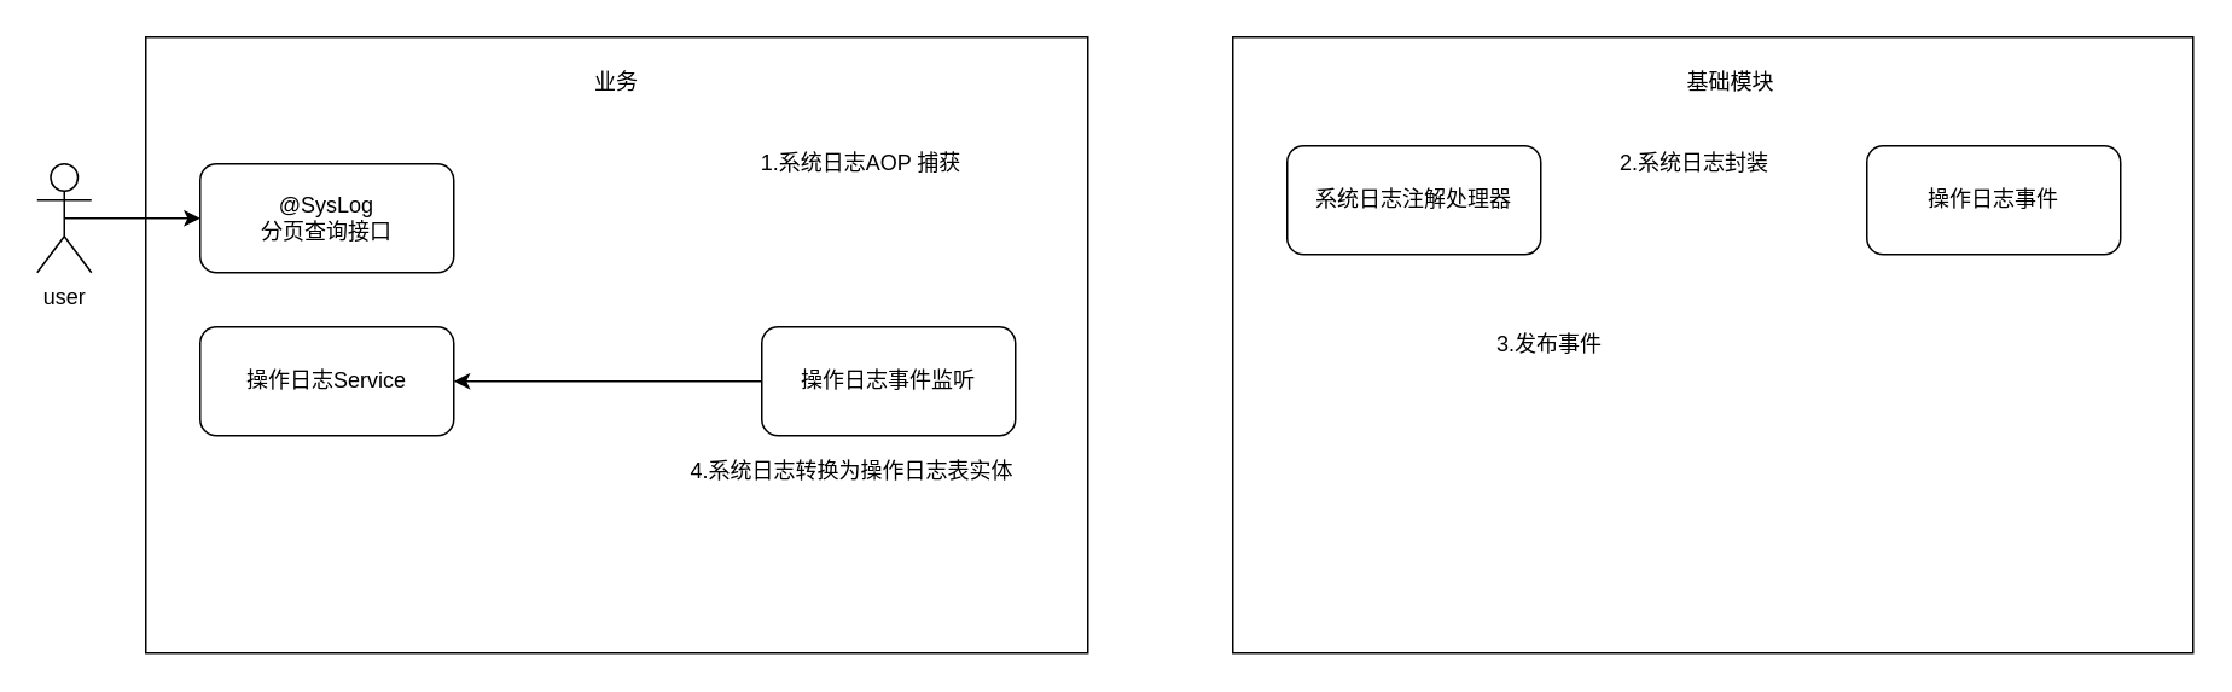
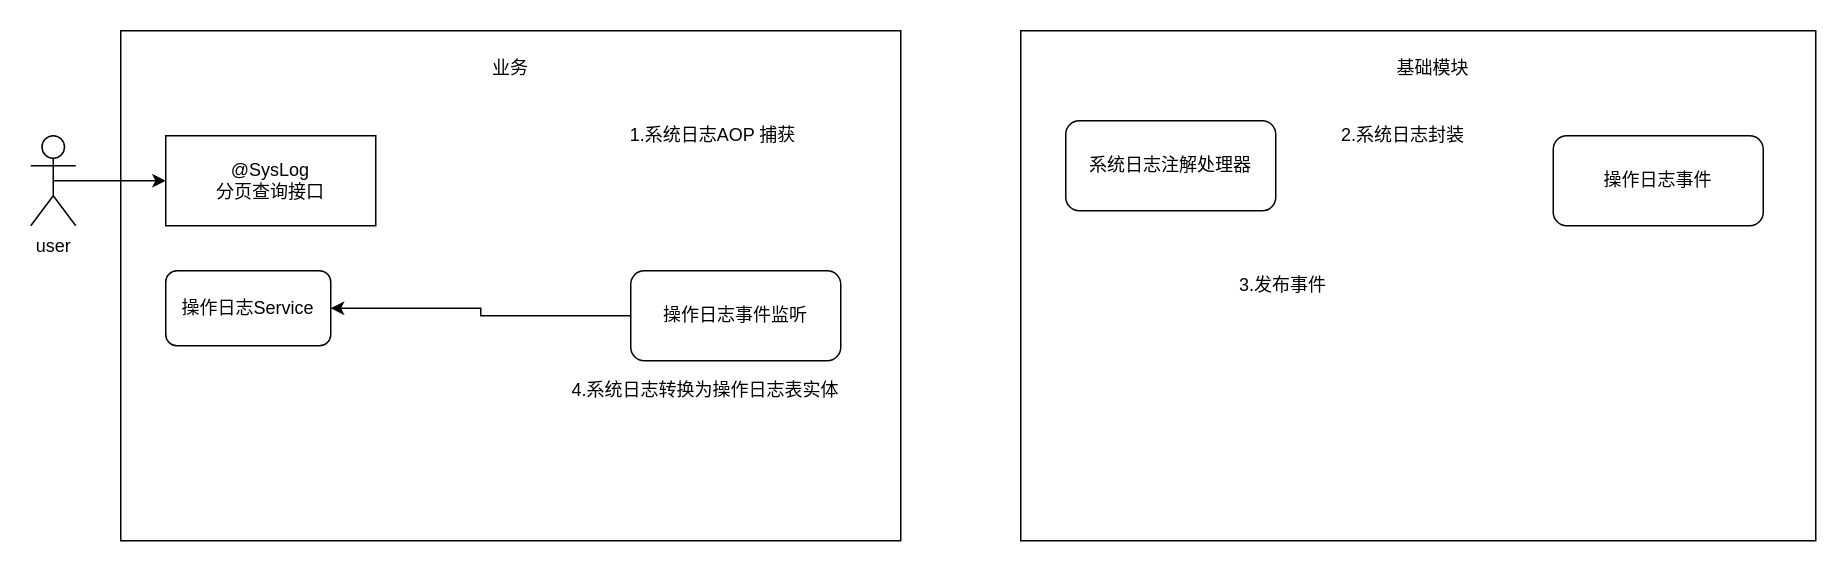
  <mxCell id="0" />
  <mxCell id="1" parent="0" />
  <mxCell id="2" value="" style="rounded=0;whiteSpace=wrap;html=1;" vertex="1" parent="1"><mxGeometry x="680" y="20" width="530" height="340" as="geometry" /></mxCell>
  <mxCell id="3" value="" style="rounded=0;whiteSpace=wrap;html=1;" vertex="1" parent="1"><mxGeometry x="80" y="20" width="520" height="340" as="geometry" /></mxCell>
  <mxCell id="4" style="edgeStyle=orthogonalEdgeStyle;rounded=0;orthogonalLoop=1;jettySize=auto;html=1;exitX=0.5;exitY=0.5;exitDx=0;exitDy=0;exitPerimeter=0;" edge="1" parent="1" source="5" target="6"><mxGeometry relative="1" as="geometry" /></mxCell>
  <mxCell id="5" value="user" style="shape=umlActor;verticalLabelPosition=bottom;verticalAlign=top;html=1;outlineConnect=0;" vertex="1" parent="1"><mxGeometry x="20" y="90" width="30" height="60" as="geometry" /></mxCell>
- <mxCell id="6" value="@SysLog&lt;br&gt;分页查询接口" style="rounded=1;whiteSpace=wrap;html=1;" vertex="1" parent="1"><mxGeometry x="110" y="90" width="140" height="60" as="geometry" /></mxCell>
+ <mxCell id="6" value="@SysLog&lt;br&gt;分页查询接口" style="whiteSpace=wrap;html=1;rounded=0;" vertex="1" parent="1"><mxGeometry x="110" y="90" width="140" height="60" as="geometry" /></mxCell>
  <mxCell id="7" value="业务" style="text;html=1;strokeColor=none;fillColor=none;align=center;verticalAlign=middle;whiteSpace=wrap;rounded=0;" vertex="1" parent="1"><mxGeometry x="285" y="30" width="110" height="30" as="geometry" /></mxCell>
  <mxCell id="8" value="基础模块" style="text;html=1;strokeColor=none;fillColor=none;align=center;verticalAlign=middle;whiteSpace=wrap;rounded=0;" vertex="1" parent="1"><mxGeometry x="900" y="30" width="110" height="30" as="geometry" /></mxCell>
  <mxCell id="9" value="系统日志注解处理器" style="rounded=1;whiteSpace=wrap;html=1;" vertex="1" parent="1"><mxGeometry x="710" y="80" width="140" height="60" as="geometry" /></mxCell>
- <mxCell id="10" value="操作日志事件" style="rounded=1;whiteSpace=wrap;html=1;" vertex="1" parent="1"><mxGeometry x="1030" y="80" width="140" height="60" as="geometry" /></mxCell>
- <mxCell id="11" value="操作日志Service" style="rounded=1;whiteSpace=wrap;html=1;" vertex="1" parent="1"><mxGeometry x="110" y="180" width="140" height="60" as="geometry" /></mxCell>
+ <mxCell id="10" value="操作日志事件" style="rounded=1;whiteSpace=wrap;html=1;" vertex="1" parent="1"><mxGeometry x="1035" y="90" width="140" height="60" as="geometry" /></mxCell>
+ <mxCell id="11" value="操作日志Service" style="rounded=1;whiteSpace=wrap;html=1;" vertex="1" parent="1"><mxGeometry x="110" y="180" width="110" height="50" as="geometry" /></mxCell>
  <mxCell id="12" style="edgeStyle=orthogonalEdgeStyle;rounded=0;orthogonalLoop=1;jettySize=auto;html=1;exitX=0;exitY=0.5;exitDx=0;exitDy=0;" edge="1" parent="1" source="13" target="11"><mxGeometry relative="1" as="geometry" /></mxCell>
  <mxCell id="13" value="操作日志事件监听" style="rounded=1;whiteSpace=wrap;html=1;" vertex="1" parent="1"><mxGeometry x="420" y="180" width="140" height="60" as="geometry" /></mxCell>
  <mxCell id="14" value="1.系统日志AOP 捕获" style="text;html=1;strokeColor=none;fillColor=none;align=center;verticalAlign=middle;whiteSpace=wrap;rounded=0;" vertex="1" parent="1"><mxGeometry x="380" y="80" width="190" height="20" as="geometry" /></mxCell>
  <mxCell id="15" value="2.系统日志封装" style="text;html=1;strokeColor=none;fillColor=none;align=center;verticalAlign=middle;whiteSpace=wrap;rounded=0;" vertex="1" parent="1"><mxGeometry x="880" y="80" width="110" height="20" as="geometry" /></mxCell>
  <mxCell id="16" value="3.发布事件" style="text;html=1;strokeColor=none;fillColor=none;align=center;verticalAlign=middle;whiteSpace=wrap;rounded=0;" vertex="1" parent="1"><mxGeometry x="800" y="180" width="110" height="20" as="geometry" /></mxCell>
  <mxCell id="17" value="4.系统日志转换为操作日志表实体" style="text;html=1;strokeColor=none;fillColor=none;align=center;verticalAlign=middle;whiteSpace=wrap;rounded=0;" vertex="1" parent="1"><mxGeometry x="360" y="250" width="220" height="20" as="geometry" /></mxCell>
